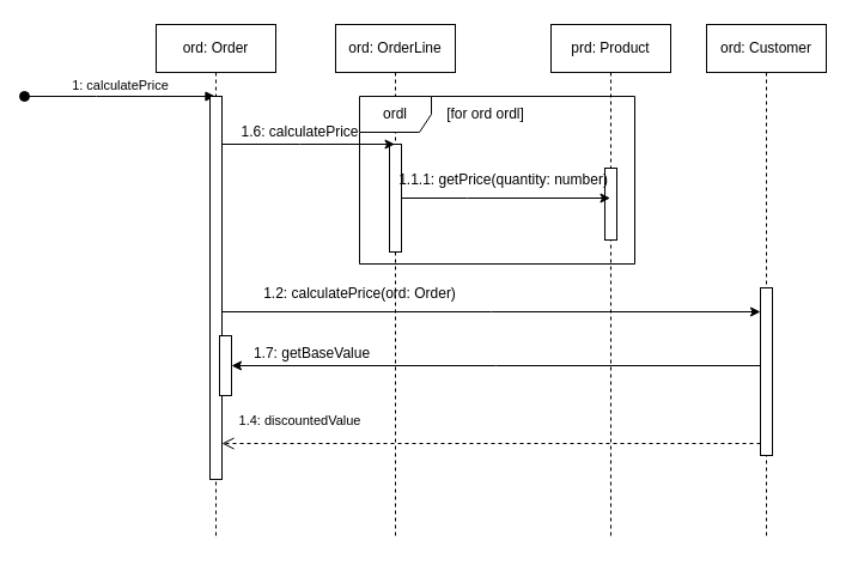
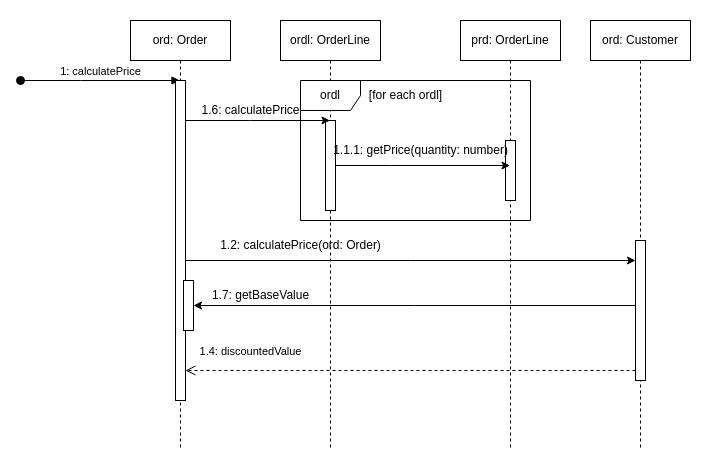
  <mxCell id="0" />
  <mxCell id="1" parent="0" />
  <mxCell id="2" value="1: calculatePrice" style="html=1;verticalAlign=bottom;startArrow=oval;startFill=1;endArrow=block;startSize=8;edgeStyle=elbowEdgeStyle;elbow=vertical;curved=0;rounded=0;" parent="1" target="5" edge="1"><mxGeometry width="60" relative="1" as="geometry"><mxPoint x="20" y="80" as="sourcePoint" /><mxPoint x="80" y="100" as="targetPoint" /><Array as="points"><mxPoint x="80" y="80" /></Array></mxGeometry></mxCell>
- <mxCell id="3" value="ord: OrderLine" style="shape=umlLifeline;perimeter=lifelinePerimeter;whiteSpace=wrap;html=1;container=1;dropTarget=0;collapsible=0;recursiveResize=0;outlineConnect=0;portConstraint=eastwest;newEdgeStyle={&quot;edgeStyle&quot;:&quot;elbowEdgeStyle&quot;,&quot;elbow&quot;:&quot;vertical&quot;,&quot;curved&quot;:0,&quot;rounded&quot;:0};" parent="1" vertex="1"><mxGeometry x="280" y="20" width="100" height="430" as="geometry" /></mxCell>
+ <mxCell id="3" value="ordl: OrderLine" style="shape=umlLifeline;perimeter=lifelinePerimeter;whiteSpace=wrap;html=1;container=1;dropTarget=0;collapsible=0;recursiveResize=0;outlineConnect=0;portConstraint=eastwest;newEdgeStyle={&quot;edgeStyle&quot;:&quot;elbowEdgeStyle&quot;,&quot;elbow&quot;:&quot;vertical&quot;,&quot;curved&quot;:0,&quot;rounded&quot;:0};" parent="1" vertex="1"><mxGeometry x="280" y="20" width="100" height="430" as="geometry" /></mxCell>
  <mxCell id="4" value="" style="html=1;points=[];perimeter=orthogonalPerimeter;outlineConnect=0;targetShapes=umlLifeline;portConstraint=eastwest;newEdgeStyle={&quot;edgeStyle&quot;:&quot;elbowEdgeStyle&quot;,&quot;elbow&quot;:&quot;vertical&quot;,&quot;curved&quot;:0,&quot;rounded&quot;:0};" parent="3" vertex="1"><mxGeometry x="45" y="100" width="10" height="90" as="geometry" /></mxCell>
  <mxCell id="5" value="ord: Order" style="shape=umlLifeline;perimeter=lifelinePerimeter;whiteSpace=wrap;html=1;container=1;dropTarget=0;collapsible=0;recursiveResize=0;outlineConnect=0;portConstraint=eastwest;newEdgeStyle={&quot;edgeStyle&quot;:&quot;elbowEdgeStyle&quot;,&quot;elbow&quot;:&quot;vertical&quot;,&quot;curved&quot;:0,&quot;rounded&quot;:0};" parent="1" vertex="1"><mxGeometry x="130" y="20" width="100" height="430" as="geometry" /></mxCell>
  <mxCell id="6" value="" style="html=1;points=[];perimeter=orthogonalPerimeter;outlineConnect=0;targetShapes=umlLifeline;portConstraint=eastwest;newEdgeStyle={&quot;edgeStyle&quot;:&quot;elbowEdgeStyle&quot;,&quot;elbow&quot;:&quot;vertical&quot;,&quot;curved&quot;:0,&quot;rounded&quot;:0};" parent="5" vertex="1"><mxGeometry x="45" y="60" width="10" height="320" as="geometry" /></mxCell>
- <mxCell id="7" value="prd: Product" style="shape=umlLifeline;perimeter=lifelinePerimeter;whiteSpace=wrap;html=1;container=1;dropTarget=0;collapsible=0;recursiveResize=0;outlineConnect=0;portConstraint=eastwest;newEdgeStyle={&quot;edgeStyle&quot;:&quot;elbowEdgeStyle&quot;,&quot;elbow&quot;:&quot;vertical&quot;,&quot;curved&quot;:0,&quot;rounded&quot;:0};" parent="1" vertex="1"><mxGeometry x="460" y="20" width="100" height="430" as="geometry" /></mxCell>
+ <mxCell id="7" value="prd: OrderLine" style="shape=umlLifeline;perimeter=lifelinePerimeter;whiteSpace=wrap;html=1;container=1;dropTarget=0;collapsible=0;recursiveResize=0;outlineConnect=0;portConstraint=eastwest;newEdgeStyle={&quot;edgeStyle&quot;:&quot;elbowEdgeStyle&quot;,&quot;elbow&quot;:&quot;vertical&quot;,&quot;curved&quot;:0,&quot;rounded&quot;:0};" parent="1" vertex="1"><mxGeometry x="460" y="20" width="100" height="430" as="geometry" /></mxCell>
  <mxCell id="8" value="" style="html=1;points=[];perimeter=orthogonalPerimeter;outlineConnect=0;targetShapes=umlLifeline;portConstraint=eastwest;newEdgeStyle={&quot;edgeStyle&quot;:&quot;elbowEdgeStyle&quot;,&quot;elbow&quot;:&quot;vertical&quot;,&quot;curved&quot;:0,&quot;rounded&quot;:0};" parent="7" vertex="1"><mxGeometry x="45" y="120" width="10" height="60" as="geometry" /></mxCell>
  <mxCell id="9" value="ord: Customer" style="shape=umlLifeline;perimeter=lifelinePerimeter;whiteSpace=wrap;html=1;container=1;dropTarget=0;collapsible=0;recursiveResize=0;outlineConnect=0;portConstraint=eastwest;newEdgeStyle={&quot;edgeStyle&quot;:&quot;elbowEdgeStyle&quot;,&quot;elbow&quot;:&quot;vertical&quot;,&quot;curved&quot;:0,&quot;rounded&quot;:0};" parent="1" vertex="1"><mxGeometry x="590" y="20" width="100" height="430" as="geometry" /></mxCell>
  <mxCell id="10" value="" style="html=1;points=[];perimeter=orthogonalPerimeter;outlineConnect=0;targetShapes=umlLifeline;portConstraint=eastwest;newEdgeStyle={&quot;edgeStyle&quot;:&quot;elbowEdgeStyle&quot;,&quot;elbow&quot;:&quot;vertical&quot;,&quot;curved&quot;:0,&quot;rounded&quot;:0};" parent="9" vertex="1"><mxGeometry x="45" y="220" width="10" height="140" as="geometry" /></mxCell>
  <mxCell id="11" style="edgeStyle=elbowEdgeStyle;rounded=0;orthogonalLoop=1;jettySize=auto;html=1;elbow=vertical;curved=0;" parent="1" source="6" target="3" edge="1"><mxGeometry relative="1" as="geometry"><Array as="points"><mxPoint x="250" y="120" /></Array></mxGeometry></mxCell>
  <mxCell id="12" value="1.6: calculatePrice" style="text;html=1;align=center;verticalAlign=middle;resizable=0;points=[];autosize=1;strokeColor=none;fillColor=none;" parent="1" vertex="1"><mxGeometry x="190" y="95" width="120" height="30" as="geometry" /></mxCell>
  <mxCell id="13" style="edgeStyle=elbowEdgeStyle;rounded=0;orthogonalLoop=1;jettySize=auto;html=1;elbow=vertical;curved=0;" parent="1" source="4" target="7" edge="1"><mxGeometry relative="1" as="geometry"><Array as="points"><mxPoint x="390" y="165" /></Array></mxGeometry></mxCell>
  <mxCell id="14" value="1.1.1: getPrice(quantity: number)" style="text;html=1;align=center;verticalAlign=middle;resizable=0;points=[];autosize=1;strokeColor=none;fillColor=none;" parent="1" vertex="1"><mxGeometry x="320" y="135" width="200" height="30" as="geometry" /></mxCell>
  <mxCell id="15" style="edgeStyle=elbowEdgeStyle;rounded=0;orthogonalLoop=1;jettySize=auto;html=1;elbow=vertical;curved=0;startArrow=none;" parent="1" source="6" target="10" edge="1"><mxGeometry relative="1" as="geometry"><mxPoint x="630" y="240" as="targetPoint" /><Array as="points"><mxPoint x="410" y="260" /></Array></mxGeometry></mxCell>
  <mxCell id="16" value="" style="html=1;points=[];perimeter=orthogonalPerimeter;outlineConnect=0;targetShapes=umlLifeline;portConstraint=eastwest;newEdgeStyle={&quot;edgeStyle&quot;:&quot;elbowEdgeStyle&quot;,&quot;elbow&quot;:&quot;vertical&quot;,&quot;curved&quot;:0,&quot;rounded&quot;:0};" parent="1" vertex="1"><mxGeometry x="183" y="280" width="10" height="50" as="geometry" /></mxCell>
  <mxCell id="17" value="1.4: discountedValue" style="html=1;verticalAlign=bottom;endArrow=open;dashed=1;endSize=8;edgeStyle=elbowEdgeStyle;elbow=vertical;curved=0;rounded=0;" parent="1" source="10" target="6" edge="1"><mxGeometry x="0.711" y="-10" relative="1" as="geometry"><mxPoint x="420" y="180" as="sourcePoint" /><mxPoint x="180" y="340" as="targetPoint" /><Array as="points"><mxPoint x="480" y="370" /><mxPoint x="380" y="280" /></Array><mxPoint as="offset" /></mxGeometry></mxCell>
  <mxCell id="18" style="edgeStyle=elbowEdgeStyle;rounded=0;orthogonalLoop=1;jettySize=auto;html=1;elbow=vertical;curved=0;" parent="1" source="10" target="16" edge="1"><mxGeometry relative="1" as="geometry"><Array as="points" /></mxGeometry></mxCell>
  <mxCell id="19" value="1.7: getBaseValue" style="text;html=1;align=center;verticalAlign=middle;resizable=0;points=[];autosize=1;strokeColor=none;fillColor=none;" parent="1" vertex="1"><mxGeometry x="200" y="280" width="120" height="30" as="geometry" /></mxCell>
  <mxCell id="20" value="ordl" style="shape=umlFrame;whiteSpace=wrap;html=1;pointerEvents=0;" parent="1" vertex="1"><mxGeometry x="300" y="80" width="230" height="140" as="geometry" /></mxCell>
- <mxCell id="21" value="[for ord ordl]" style="text;html=1;align=center;verticalAlign=middle;resizable=0;points=[];autosize=1;strokeColor=none;fillColor=none;" parent="1" vertex="1"><mxGeometry x="355" y="80" width="100" height="30" as="geometry" /></mxCell>
+ <mxCell id="21" value="[for each ordl]" style="text;html=1;align=center;verticalAlign=middle;resizable=0;points=[];autosize=1;strokeColor=none;fillColor=none;" parent="1" vertex="1"><mxGeometry x="355" y="80" width="100" height="30" as="geometry" /></mxCell>
  <mxCell id="22" value="1.2: calculatePrice(ord: Order)" style="text;html=1;align=center;verticalAlign=middle;resizable=0;points=[];autosize=1;strokeColor=none;fillColor=none;" parent="1" vertex="1"><mxGeometry x="190" y="230" width="220" height="30" as="geometry" /></mxCell>
